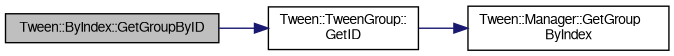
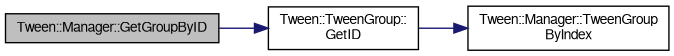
  digraph {
    rankdir=LR
    node [color=black fontname=FreeSans fontsize=10 shape=record]
    edge [color=midnightblue fontname=FreeSans fontsize=10 labelfontname=FreeSans labelfontsize=10 style=solid]
-   n1 [fillcolor=grey75 fontcolor=black height=0.2 label="Tween::ByIndex::GetGroupByID" style=filled width=0.4]
+   n1 [fillcolor=grey75 fontcolor=black height=0.2 label="Tween::Manager::GetGroupByID" style=filled width=0.4]
    n2 [height=0.2 label="Tween::TweenGroup::\lGetID" width=0.4]
-   n3 [height=0.2 label="Tween::Manager::GetGroup\lByIndex" width=0.4]
+   n3 [height=0.2 label="Tween::Manager::TweenGroup\lByIndex" width=0.4]
    n1 -> n2
    n2 -> n3
  }
